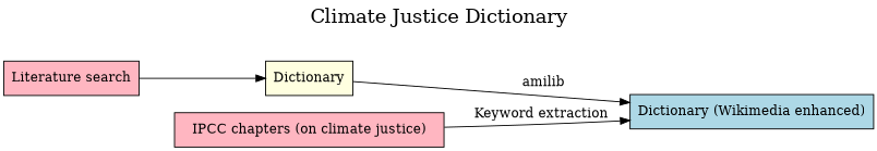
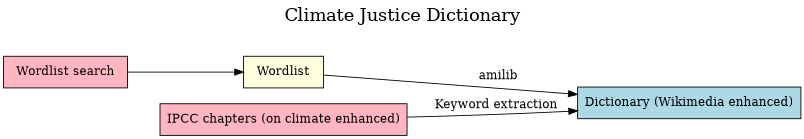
  digraph {
    fontsize=20
    label="Climate Justice Dictionary"
    labelloc=t
    rankdir=LR
    node [fillcolor=lightpink shape=box style=filled]
    edge [color=black]
-   n1 [label="Literature search"]
-   n2 [fillcolor=lightyellow label=Dictionary]
+   n1 [label="Wordlist search"]
+   n2 [fillcolor=lightyellow label=Wordlist]
    n3 [fillcolor=lightblue label="Dictionary (Wikimedia enhanced)"]
-   n4 [label="IPCC chapters (on climate justice)"]
+   n4 [label="IPCC chapters (on climate enhanced)"]
    n1 -> n2
    n2 -> n3 [label="   amilib"]
    n4 -> n3 [label="   Keyword extraction "]
  }
